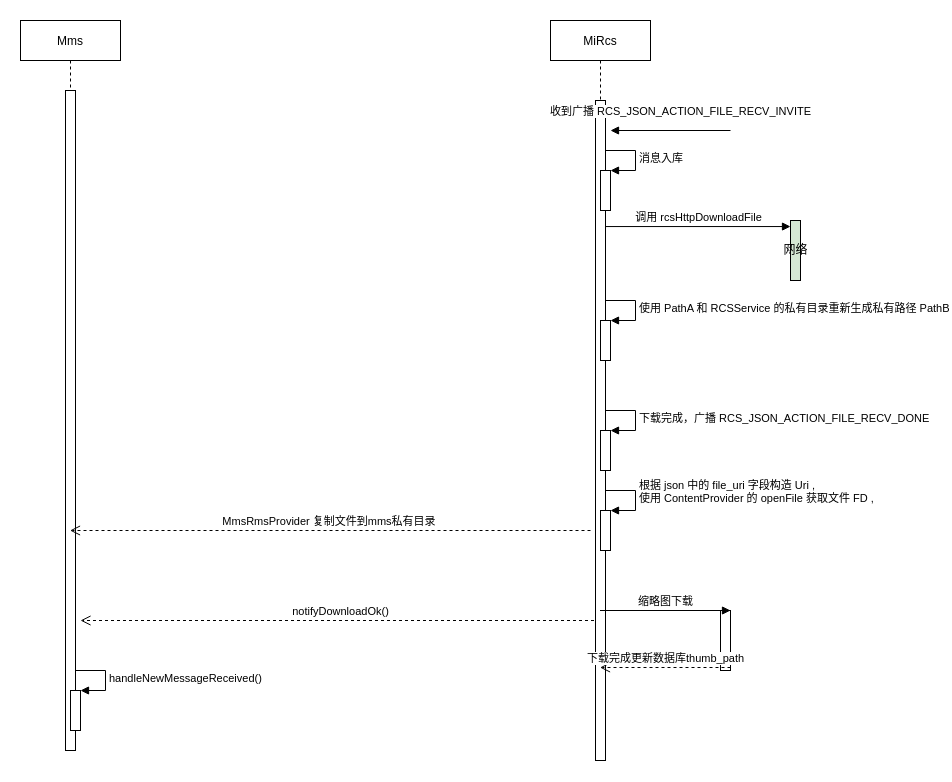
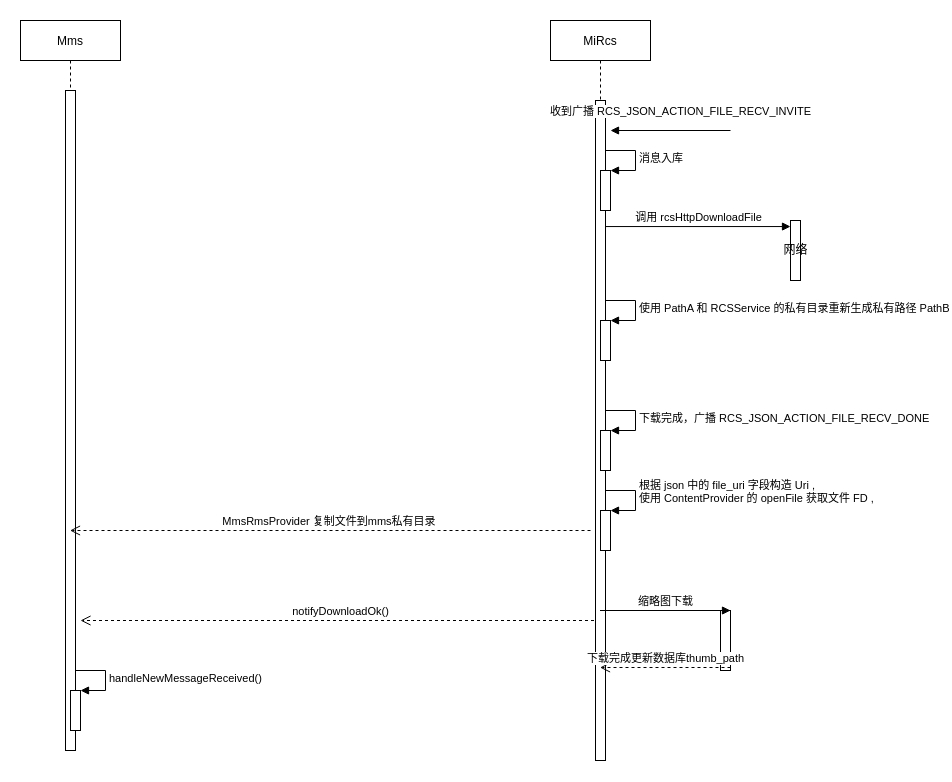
  <mxCell id="0" />
  <mxCell id="1" parent="0" />
  <mxCell id="2" value="Mms" style="shape=umlLifeline;perimeter=lifelinePerimeter;container=1;collapsible=0;recursiveResize=0;rounded=0;shadow=0;strokeWidth=1;" parent="1" vertex="1"><mxGeometry x="20" y="20" width="100" height="730" as="geometry" /></mxCell>
  <mxCell id="3" value="" style="points=[];perimeter=orthogonalPerimeter;rounded=0;shadow=0;strokeWidth=1;" parent="2" vertex="1"><mxGeometry x="45" y="70" width="10" height="660" as="geometry" /></mxCell>
  <mxCell id="4" value="notifyDownloadOk()" style="html=1;verticalAlign=bottom;endArrow=open;dashed=1;endSize=8;" edge="1" parent="2" source="7"><mxGeometry relative="1" as="geometry"><mxPoint x="140" y="600" as="sourcePoint" /><mxPoint x="60" y="600" as="targetPoint" /></mxGeometry></mxCell>
  <mxCell id="5" value="" style="html=1;points=[];perimeter=orthogonalPerimeter;" vertex="1" parent="2"><mxGeometry x="50" y="670" width="10" height="40" as="geometry" /></mxCell>
  <mxCell id="6" value="handleNewMessageReceived()" style="edgeStyle=orthogonalEdgeStyle;html=1;align=left;spacingLeft=2;endArrow=block;rounded=0;entryX=1;entryY=0;" edge="1" target="5" parent="2"><mxGeometry relative="1" as="geometry"><mxPoint x="55" y="650" as="sourcePoint" /><Array as="points"><mxPoint x="85" y="650" /></Array></mxGeometry></mxCell>
  <mxCell id="7" value="MiRcs" style="shape=umlLifeline;perimeter=lifelinePerimeter;container=1;collapsible=0;recursiveResize=0;rounded=0;shadow=0;strokeWidth=1;" parent="1" vertex="1"><mxGeometry x="550" y="20" width="100" height="740" as="geometry" /></mxCell>
  <mxCell id="8" value="" style="points=[];perimeter=orthogonalPerimeter;rounded=0;shadow=0;strokeWidth=1;" parent="7" vertex="1"><mxGeometry x="45" y="80" width="10" height="660" as="geometry" /></mxCell>
  <mxCell id="9" value="" style="html=1;points=[];perimeter=orthogonalPerimeter;" vertex="1" parent="7"><mxGeometry x="50" y="410" width="10" height="40" as="geometry" /></mxCell>
  <mxCell id="10" value="下载完成，广播 RCS_JSON_ACTION_FILE_RECV_DONE" style="edgeStyle=orthogonalEdgeStyle;html=1;align=left;spacingLeft=2;endArrow=block;rounded=0;entryX=1;entryY=0;" edge="1" target="9" parent="7"><mxGeometry relative="1" as="geometry"><mxPoint x="55" y="390" as="sourcePoint" /><Array as="points"><mxPoint x="85" y="390" /></Array></mxGeometry></mxCell>
  <mxCell id="11" value="" style="html=1;points=[];perimeter=orthogonalPerimeter;" vertex="1" parent="7"><mxGeometry x="50" y="490" width="10" height="40" as="geometry" /></mxCell>
  <mxCell id="12" value="&lt;div&gt;&lt;span style=&quot;font-size: 11px&quot;&gt;根据 json 中的 file_uri 字段构造 Uri ,&lt;/span&gt;&lt;/div&gt;&lt;div&gt;&lt;span style=&quot;font-size: 11px&quot;&gt;使用 ContentProvider 的 openFile 获取文件 FD ,&lt;/span&gt;&lt;/div&gt;&lt;div&gt;&lt;br&gt;&lt;/div&gt;" style="edgeStyle=orthogonalEdgeStyle;html=1;align=left;spacingLeft=2;endArrow=block;rounded=0;entryX=1;entryY=0;" edge="1" target="11" parent="7"><mxGeometry relative="1" as="geometry"><mxPoint x="55" y="470" as="sourcePoint" /><Array as="points"><mxPoint x="85" y="470" /></Array></mxGeometry></mxCell>
  <mxCell id="13" value="" style="html=1;points=[];perimeter=orthogonalPerimeter;" vertex="1" parent="7"><mxGeometry x="50" y="150" width="10" height="40" as="geometry" /></mxCell>
  <mxCell id="14" value="消息入库" style="edgeStyle=orthogonalEdgeStyle;html=1;align=left;spacingLeft=2;endArrow=block;rounded=0;entryX=1;entryY=0;" edge="1" target="13" parent="7"><mxGeometry relative="1" as="geometry"><mxPoint x="55" y="130" as="sourcePoint" /><Array as="points"><mxPoint x="85" y="130" /></Array></mxGeometry></mxCell>
  <mxCell id="15" value="" style="html=1;points=[];perimeter=orthogonalPerimeter;" vertex="1" parent="7"><mxGeometry x="50" y="300" width="10" height="40" as="geometry" /></mxCell>
  <mxCell id="16" value="使用 PathA 和 RCSService 的私有目录重新生成私有路径 PathB" style="edgeStyle=orthogonalEdgeStyle;html=1;align=left;spacingLeft=2;endArrow=block;rounded=0;entryX=1;entryY=0;" edge="1" target="15" parent="7"><mxGeometry relative="1" as="geometry"><mxPoint x="55" y="280" as="sourcePoint" /><Array as="points"><mxPoint x="85" y="280" /></Array></mxGeometry></mxCell>
  <mxCell id="17" value="收到广播 RCS_JSON_ACTION_FILE_RECV_INVITE" style="html=1;verticalAlign=bottom;endArrow=block;" edge="1" parent="1"><mxGeometry x="-0.167" y="-10" width="80" relative="1" as="geometry"><mxPoint x="730" y="130" as="sourcePoint" /><mxPoint x="610" y="130" as="targetPoint" /><mxPoint as="offset" /></mxGeometry></mxCell>
- <mxCell id="18" value="网络" style="html=1;points=[];perimeter=orthogonalPerimeter;fillColor=#d5e8d4;" vertex="1" parent="1"><mxGeometry x="790" y="220" width="10" height="60" as="geometry" /></mxCell>
+ <mxCell id="18" value="网络" style="html=1;points=[];perimeter=orthogonalPerimeter;" vertex="1" parent="1"><mxGeometry x="790" y="220" width="10" height="60" as="geometry" /></mxCell>
  <mxCell id="19" value="调用 rcsHttpDownloadFile" style="html=1;verticalAlign=bottom;endArrow=block;exitX=1;exitY=0.191;exitDx=0;exitDy=0;exitPerimeter=0;" edge="1" target="18" parent="1" source="8"><mxGeometry relative="1" as="geometry"><mxPoint x="860" y="210" as="sourcePoint" /></mxGeometry></mxCell>
  <mxCell id="20" value="MmsRmsProvider 复制文件到mms私有目录&amp;nbsp;" style="html=1;verticalAlign=bottom;endArrow=open;dashed=1;endSize=8;" edge="1" parent="1" target="2"><mxGeometry relative="1" as="geometry"><mxPoint x="590" y="530" as="sourcePoint" /><mxPoint x="510" y="530" as="targetPoint" /></mxGeometry></mxCell>
  <mxCell id="21" value="" style="html=1;points=[];perimeter=orthogonalPerimeter;" vertex="1" parent="1"><mxGeometry x="720" y="610" width="10" height="60" as="geometry" /></mxCell>
  <mxCell id="22" value="缩略图下载" style="html=1;verticalAlign=bottom;endArrow=block;entryX=1;entryY=0;" edge="1" target="21" parent="1" source="7"><mxGeometry relative="1" as="geometry"><mxPoint x="790" y="610" as="sourcePoint" /></mxGeometry></mxCell>
  <mxCell id="23" value="下载完成更新数据库thumb_path" style="html=1;verticalAlign=bottom;endArrow=open;dashed=1;endSize=8;exitX=1;exitY=0.95;" edge="1" source="21" parent="1" target="7"><mxGeometry relative="1" as="geometry"><mxPoint x="790" y="667" as="targetPoint" /></mxGeometry></mxCell>
